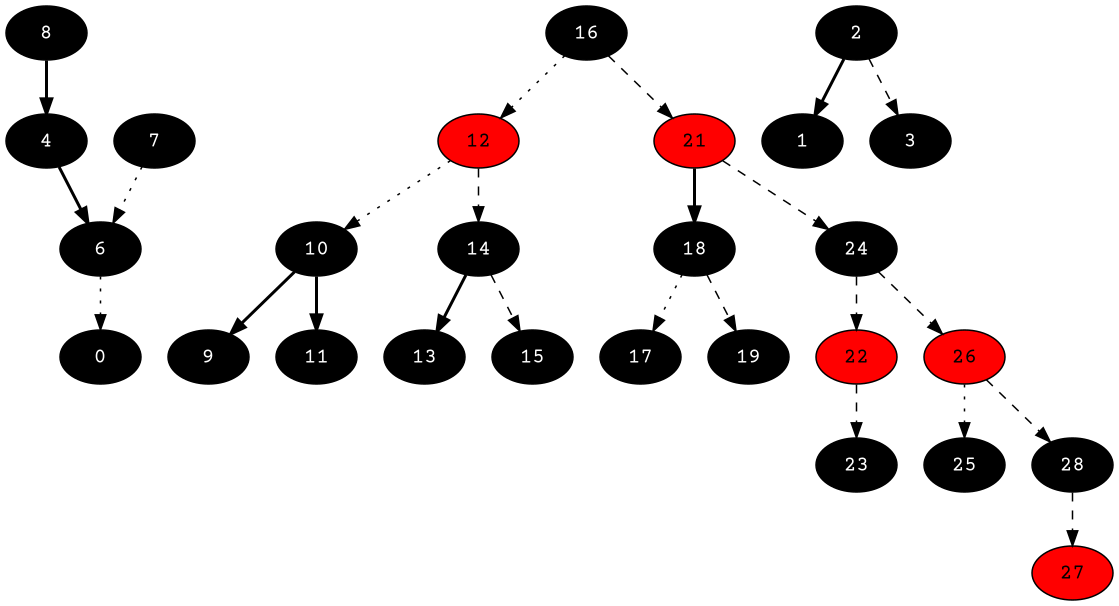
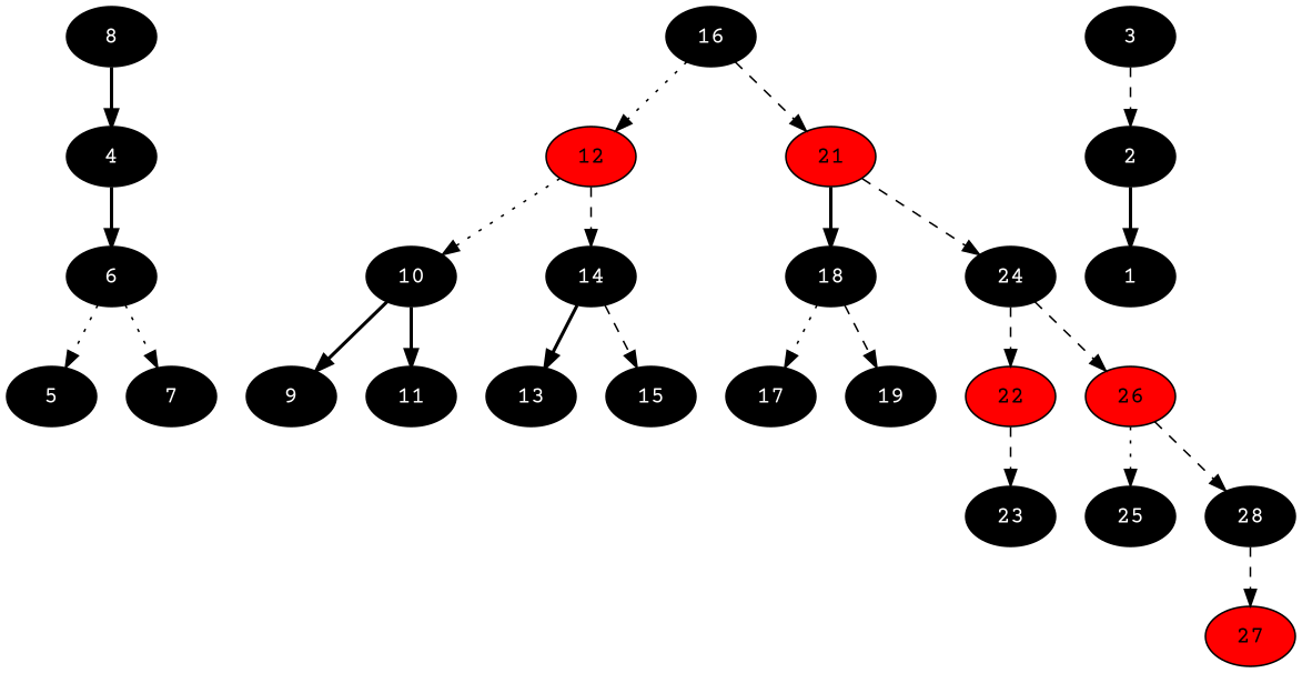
  digraph {
    fontname="Courier Prime"
    node [fillcolor=black fontcolor=white fontname="Courier Prime" style=filled]
    edge [fontname="Courier Prime" style=dashed]
    8
    4
    6
    12 [fillcolor=red fontcolor=""]
    16
    21 [fillcolor=red fontcolor=""]
    2
    1
    3
-   5 [label=0]
+   5
    7
    10
    14
    18
    24
    9
    11
    13
    15
    17
    19
    22 [fillcolor=red fontcolor=""]
    26 [fillcolor=red fontcolor=""]
    23
    25
    28
    27 [fillcolor=red fontcolor=""]
    8 -> 4 [style=bold]
    4 -> 6 [style=bold]
    6 -> 5 [style=dotted]
-   7 -> 6 [style=dotted]
+   6 -> 7 [style=dotted]
    12 -> 10 [style=dotted]
    12 -> 14
    16 -> 12 [style=dotted]
    16 -> 21
    21 -> 18 [style=bold]
    21 -> 24
    2 -> 1 [style=bold]
-   2 -> 3
+   3 -> 2
    10 -> 9 [style=bold]
    10 -> 11 [style=bold]
    14 -> 13 [style=bold]
    14 -> 15
    18 -> 17 [style=dotted]
    18 -> 19
    24 -> 22
    24 -> 26
    22 -> 23
    26 -> 25 [style=dotted]
    26 -> 28
    28 -> 27
  }
